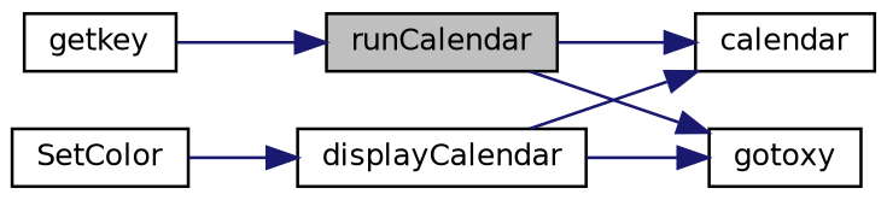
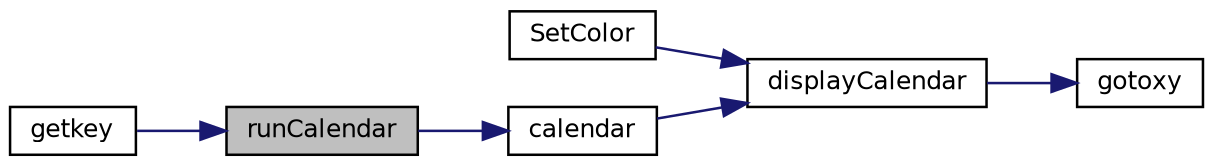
  digraph {
    rankdir=LR
    node [color=black fillcolor=white fontname=Helvetica fontsize=10 shape=record style=filled]
    edge [color=midnightblue fontname=Helvetica fontsize=10 labelfontname=Helvetica labelfontsize=10 style=solid]
    n1 [fillcolor=grey75 fontcolor=black height=0.2 label=runCalendar width=0.4]
    n2 [height=0.2 label=calendar width=0.4]
    n3 [height=0.2 label=gotoxy width=0.4]
    n4 [height=0.2 label=displayCalendar width=0.4]
    n5 [height=0.2 label=getkey width=0.4]
    n6 [height=0.2 label=SetColor width=0.4]
    n1 -> n2
-   n1 -> n3
-   n4 -> n2
+   n2 -> n4
    n4 -> n3
    n5 -> n1
    n6 -> n4
  }
